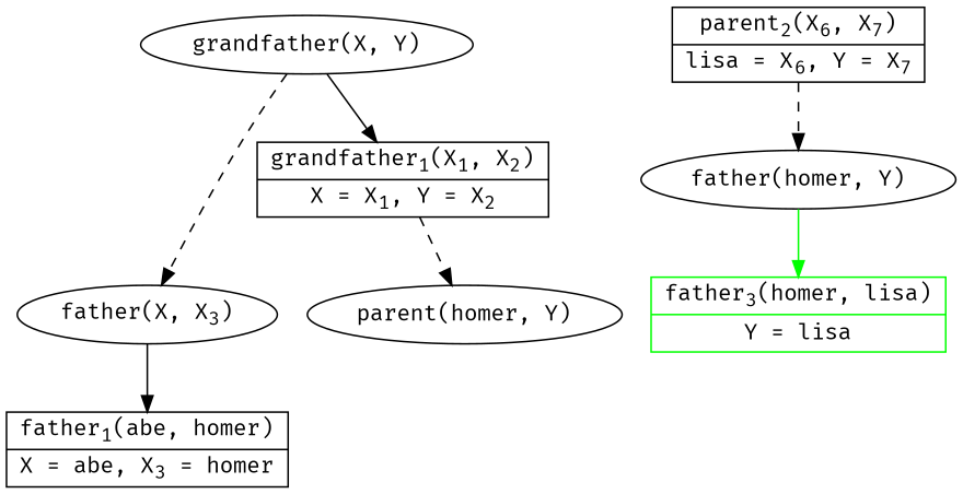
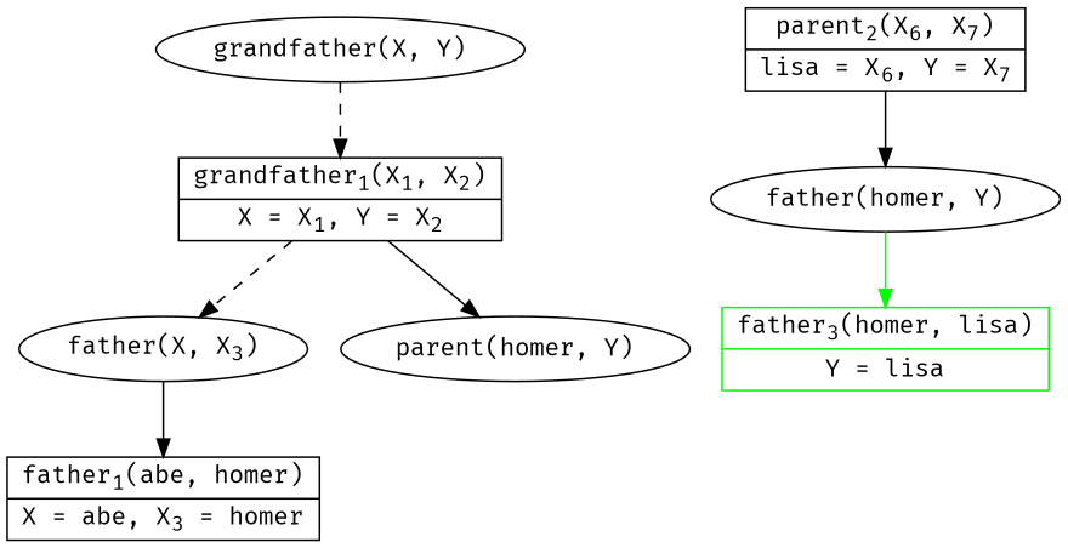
  digraph {
    node [fontname="Fira Mono"]
    n1 [label=<father(X, X<sub>3</sub>)>]
    n2 [label=<parent(homer, Y)>]
    n3 [label=<{father<sub>1</sub>(abe, homer)|X = abe, X<sub>3</sub> = homer}> shape=record]
    n4 [label="grandfather(X, Y)"]
    n5 [label=<{grandfather<sub>1</sub>(X<sub>1</sub>, X<sub>2</sub>)|X = X<sub>1</sub>, Y = X<sub>2</sub>}> shape=record]
    n6 [label=<{parent<sub>2</sub>(X<sub>6</sub>, X<sub>7</sub>)|lisa = X<sub>6</sub>, Y = X<sub>7</sub>}> shape=record]
    n7 [label=<father(homer, Y)>]
    n8 [color=green label=<{father<sub>3</sub>(homer, lisa)|Y = lisa}> shape=record]
    subgraph sub_1 {
      rank=same
      n1
      n2
    }
    n1 -> n2 [style=invis]
    n1 -> n3
-   n4 -> n5
-   n4 -> n1 [style=dashed]
-   n5 -> n2 [style=dashed]
-   n6 -> n7 [style=dashed]
+   n4 -> n5 [style=dashed]
+   n5 -> n1 [style=dashed]
+   n5 -> n2 [style=solid]
+   n6 -> n7 [style=solid]
    n7 -> n8 [color=green]
  }
